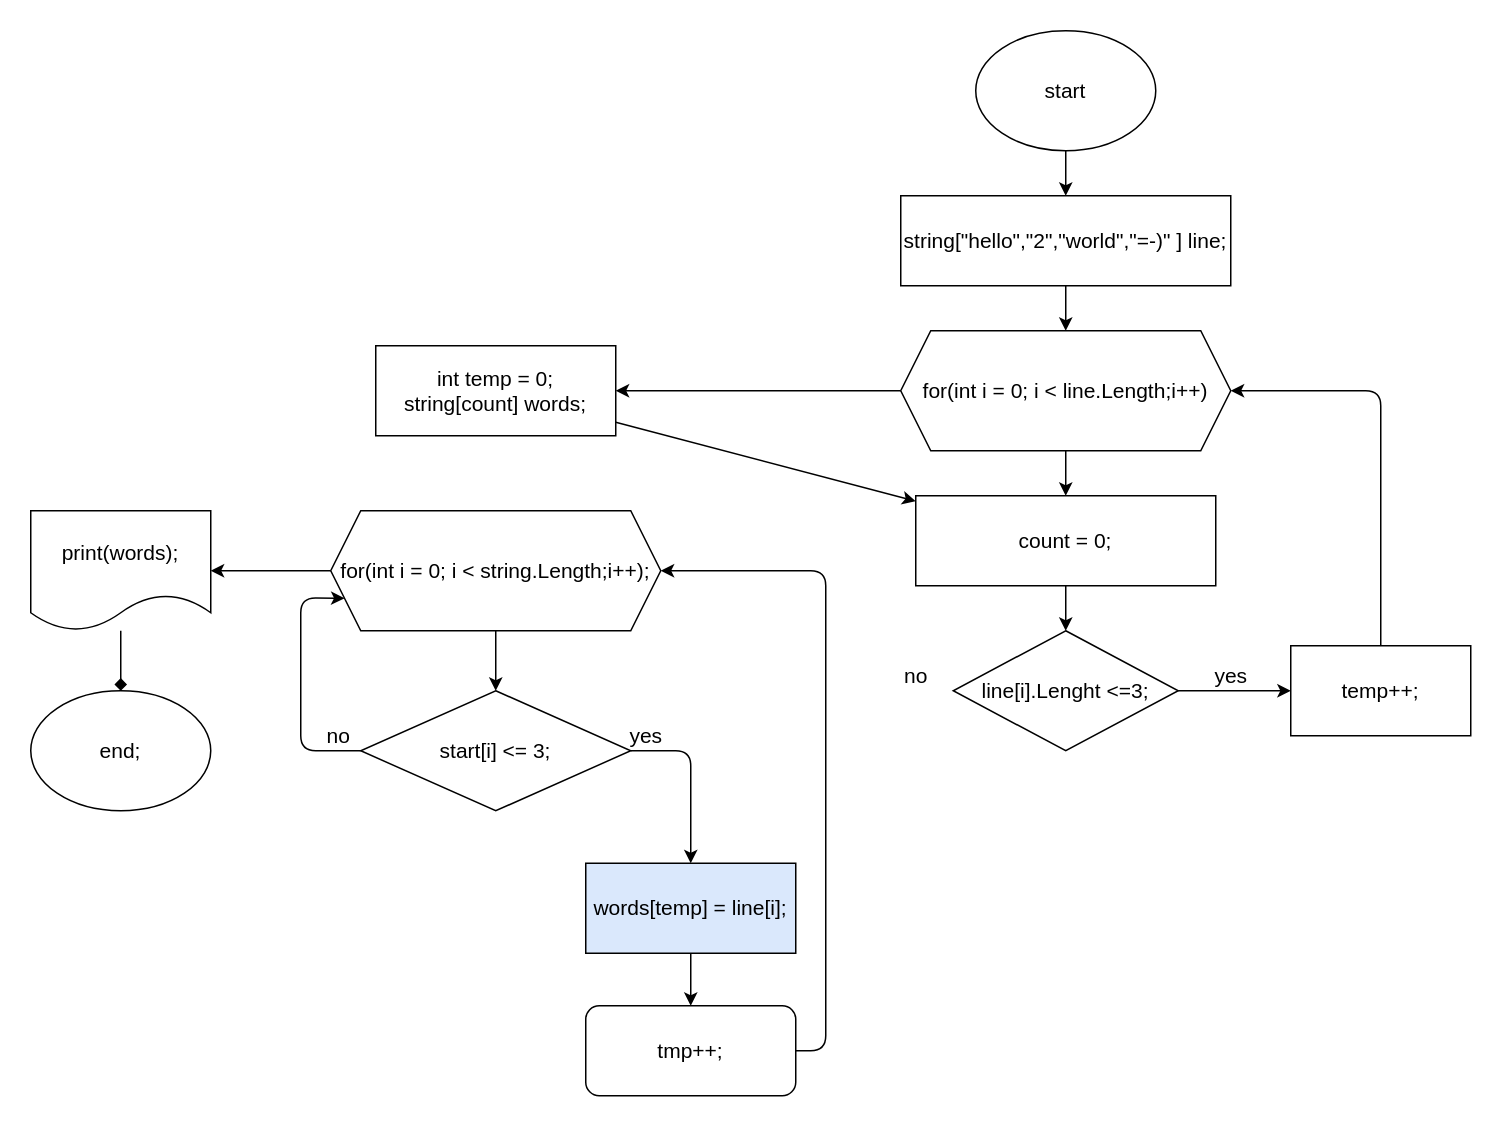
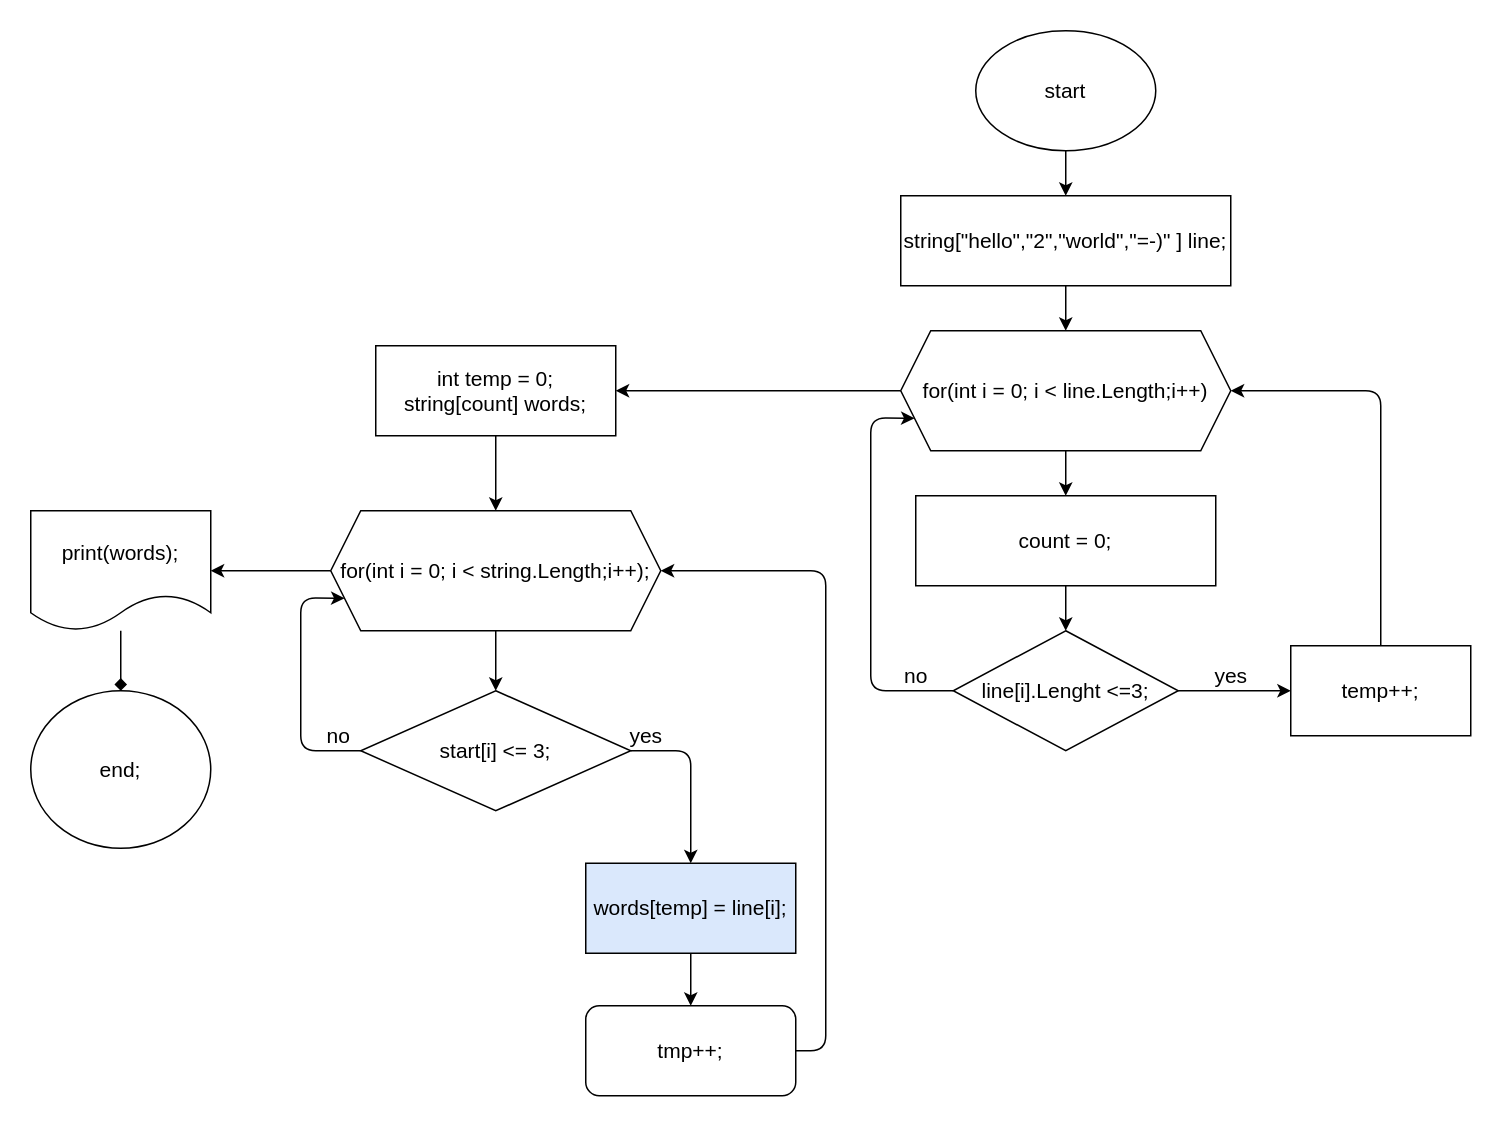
  <mxCell id="0" />
  <mxCell id="1" parent="0" />
  <mxCell id="2" value="" style="edgeStyle=none;html=1;fontSize=14;" edge="1" parent="1" source="3" target="5"><mxGeometry relative="1" as="geometry" /></mxCell>
  <mxCell id="3" value="&lt;font style=&quot;font-size: 14px&quot;&gt;start&lt;/font&gt;" style="ellipse;whiteSpace=wrap;html=1;" vertex="1" parent="1"><mxGeometry x="650" width="120" height="80" as="geometry" y="20" /></mxCell>
  <mxCell id="4" value="" style="edgeStyle=none;html=1;fontSize=14;" edge="1" parent="1" source="5" target="8"><mxGeometry relative="1" as="geometry" /></mxCell>
  <mxCell id="5" value="string[&quot;hello&quot;,&quot;2&quot;,&quot;world&quot;,&quot;=-)&quot; ] line;" style="rounded=0;whiteSpace=wrap;html=1;fontSize=14;" vertex="1" parent="1"><mxGeometry x="600" y="130" width="220" height="60" as="geometry" /></mxCell>
  <mxCell id="6" value="" style="edgeStyle=none;html=1;fontSize=14;" edge="1" parent="1" source="8" target="10"><mxGeometry relative="1" as="geometry" /></mxCell>
  <mxCell id="7" style="edgeStyle=none;html=1;exitX=0;exitY=0.5;exitDx=0;exitDy=0;fontSize=14;" edge="1" parent="1" source="8" target="19"><mxGeometry relative="1" as="geometry" /></mxCell>
  <mxCell id="8" value="for(int i = 0; i &amp;lt; line.Length;i++)" style="shape=hexagon;perimeter=hexagonPerimeter2;whiteSpace=wrap;html=1;fixedSize=1;fontSize=14;" vertex="1" parent="1"><mxGeometry x="600" y="220" width="220" height="80" as="geometry" /></mxCell>
  <mxCell id="9" value="" style="edgeStyle=none;html=1;fontSize=14;" edge="1" parent="1" source="10" target="13"><mxGeometry relative="1" as="geometry" /></mxCell>
  <mxCell id="10" value="count = 0;" style="rounded=0;whiteSpace=wrap;html=1;fontSize=14;" vertex="1" parent="1"><mxGeometry x="610" y="330" width="200" height="60" as="geometry" /></mxCell>
  <mxCell id="11" value="" style="edgeStyle=none;html=1;fontSize=14;" edge="1" parent="1" source="13" target="15"><mxGeometry relative="1" as="geometry" /></mxCell>
+ <mxCell id="12" style="edgeStyle=none;html=1;entryX=0;entryY=0.75;entryDx=0;entryDy=0;fontSize=14;" edge="1" parent="1" source="13" target="8"><mxGeometry relative="1" as="geometry"><Array as="points"><mxPoint x="580" y="460" /><mxPoint x="580" y="278" /></Array></mxGeometry></mxCell>
  <mxCell id="13" value="line[i].Lenght &amp;lt;=3;" style="rhombus;whiteSpace=wrap;html=1;fontSize=14;" vertex="1" parent="1"><mxGeometry x="635" y="420" width="150" height="80" as="geometry" /></mxCell>
  <mxCell id="14" style="edgeStyle=none;html=1;fontSize=14;entryX=1;entryY=0.5;entryDx=0;entryDy=0;" edge="1" parent="1" source="15" target="8"><mxGeometry relative="1" as="geometry"><mxPoint x="920" y="260" as="targetPoint" /><Array as="points"><mxPoint x="920" y="260" /></Array></mxGeometry></mxCell>
  <mxCell id="15" value="temp++;" style="rounded=0;whiteSpace=wrap;html=1;fontSize=14;" vertex="1" parent="1"><mxGeometry x="860" y="430" width="120" height="60" as="geometry" /></mxCell>
  <mxCell id="16" value="yes" style="text;html=1;align=center;verticalAlign=middle;resizable=0;points=[];autosize=1;strokeColor=none;fillColor=none;fontSize=14;" vertex="1" parent="1"><mxGeometry x="800" y="440" width="40" height="20" as="geometry" /></mxCell>
  <mxCell id="17" value="no" style="text;html=1;align=center;verticalAlign=middle;resizable=0;points=[];autosize=1;strokeColor=none;fillColor=none;fontSize=14;" vertex="1" parent="1"><mxGeometry x="595" y="440" width="30" height="20" as="geometry" /></mxCell>
- <mxCell id="18" value="" style="edgeStyle=none;html=1;fontSize=14;" edge="1" parent="1" source="19" target="10"><mxGeometry relative="1" as="geometry" /></mxCell>
+ <mxCell id="18" value="" style="edgeStyle=none;html=1;fontSize=14;" edge="1" parent="1" source="19" target="22"><mxGeometry relative="1" as="geometry" /></mxCell>
  <mxCell id="19" value="int temp = 0;&lt;br&gt;string[count] words;" style="rounded=0;whiteSpace=wrap;html=1;fontSize=14;" vertex="1" parent="1"><mxGeometry x="250" y="230" width="160" height="60" as="geometry" /></mxCell>
  <mxCell id="20" value="" style="edgeStyle=none;html=1;fontSize=14;" edge="1" parent="1" source="22" target="25"><mxGeometry relative="1" as="geometry" /></mxCell>
  <mxCell id="21" style="edgeStyle=none;html=1;entryX=1;entryY=0.5;entryDx=0;entryDy=0;fontSize=14;" edge="1" parent="1" source="22" target="33"><mxGeometry relative="1" as="geometry" /></mxCell>
  <mxCell id="22" value="for(int i = 0; i &amp;lt; string.Length;i++);" style="shape=hexagon;perimeter=hexagonPerimeter2;whiteSpace=wrap;html=1;fixedSize=1;fontSize=14;" vertex="1" parent="1"><mxGeometry x="220" y="340" width="220" height="80" as="geometry" /></mxCell>
  <mxCell id="23" style="edgeStyle=none;html=1;entryX=0.5;entryY=0;entryDx=0;entryDy=0;fontSize=14;" edge="1" parent="1" source="25" target="27"><mxGeometry relative="1" as="geometry"><Array as="points"><mxPoint x="460" y="500" /></Array></mxGeometry></mxCell>
  <mxCell id="24" style="edgeStyle=none;html=1;entryX=0;entryY=0.75;entryDx=0;entryDy=0;fontSize=14;" edge="1" parent="1" source="25" target="22"><mxGeometry relative="1" as="geometry"><Array as="points"><mxPoint x="200" y="500" /><mxPoint x="200" y="398" /></Array></mxGeometry></mxCell>
  <mxCell id="25" value="start[i] &amp;lt;= 3;" style="rhombus;whiteSpace=wrap;html=1;fontSize=14;" vertex="1" parent="1"><mxGeometry x="240" y="460" width="180" height="80" as="geometry" /></mxCell>
  <mxCell id="26" value="" style="edgeStyle=none;html=1;fontSize=14;" edge="1" parent="1" source="27" target="30"><mxGeometry relative="1" as="geometry" /></mxCell>
  <mxCell id="27" value="words[temp] = line[i];" style="rounded=0;whiteSpace=wrap;html=1;fontSize=14;fillColor=#dae8fc;" vertex="1" parent="1"><mxGeometry x="390" y="575" width="140" height="60" as="geometry" /></mxCell>
  <mxCell id="28" value="yes" style="text;html=1;align=center;verticalAlign=middle;resizable=0;points=[];autosize=1;strokeColor=none;fillColor=none;fontSize=14;" vertex="1" parent="1"><mxGeometry x="410" y="480" width="40" height="20" as="geometry" /></mxCell>
  <mxCell id="29" style="edgeStyle=none;html=1;entryX=1;entryY=0.5;entryDx=0;entryDy=0;fontSize=14;" edge="1" parent="1" source="30" target="22"><mxGeometry relative="1" as="geometry"><Array as="points"><mxPoint x="550" y="700" /><mxPoint x="550" y="380" /></Array></mxGeometry></mxCell>
  <mxCell id="30" value="tmp++;" style="whiteSpace=wrap;html=1;fontSize=14;rounded=1;" vertex="1" parent="1"><mxGeometry x="390" y="670" width="140" height="60" as="geometry" /></mxCell>
  <mxCell id="31" value="no" style="text;html=1;align=center;verticalAlign=middle;resizable=0;points=[];autosize=1;strokeColor=none;fillColor=none;fontSize=14;" vertex="1" parent="1"><mxGeometry x="210" y="480" width="30" height="20" as="geometry" /></mxCell>
  <mxCell id="32" value="" style="edgeStyle=none;html=1;fontSize=14;endArrow=diamond;" edge="1" parent="1" source="33" target="34"><mxGeometry relative="1" as="geometry" /></mxCell>
  <mxCell id="33" value="print(words);" style="shape=document;whiteSpace=wrap;html=1;boundedLbl=1;fontSize=14;" vertex="1" parent="1"><mxGeometry x="20" y="340" width="120" height="80" as="geometry" /></mxCell>
- <mxCell id="34" value="end;" style="ellipse;whiteSpace=wrap;html=1;fontSize=14;" vertex="1" parent="1"><mxGeometry x="20" y="460" width="120" height="80" as="geometry" /></mxCell>
+ <mxCell id="34" value="end;" style="ellipse;whiteSpace=wrap;html=1;fontSize=14;" vertex="1" parent="1"><mxGeometry x="20" y="460" width="120" height="105" as="geometry" /></mxCell>
